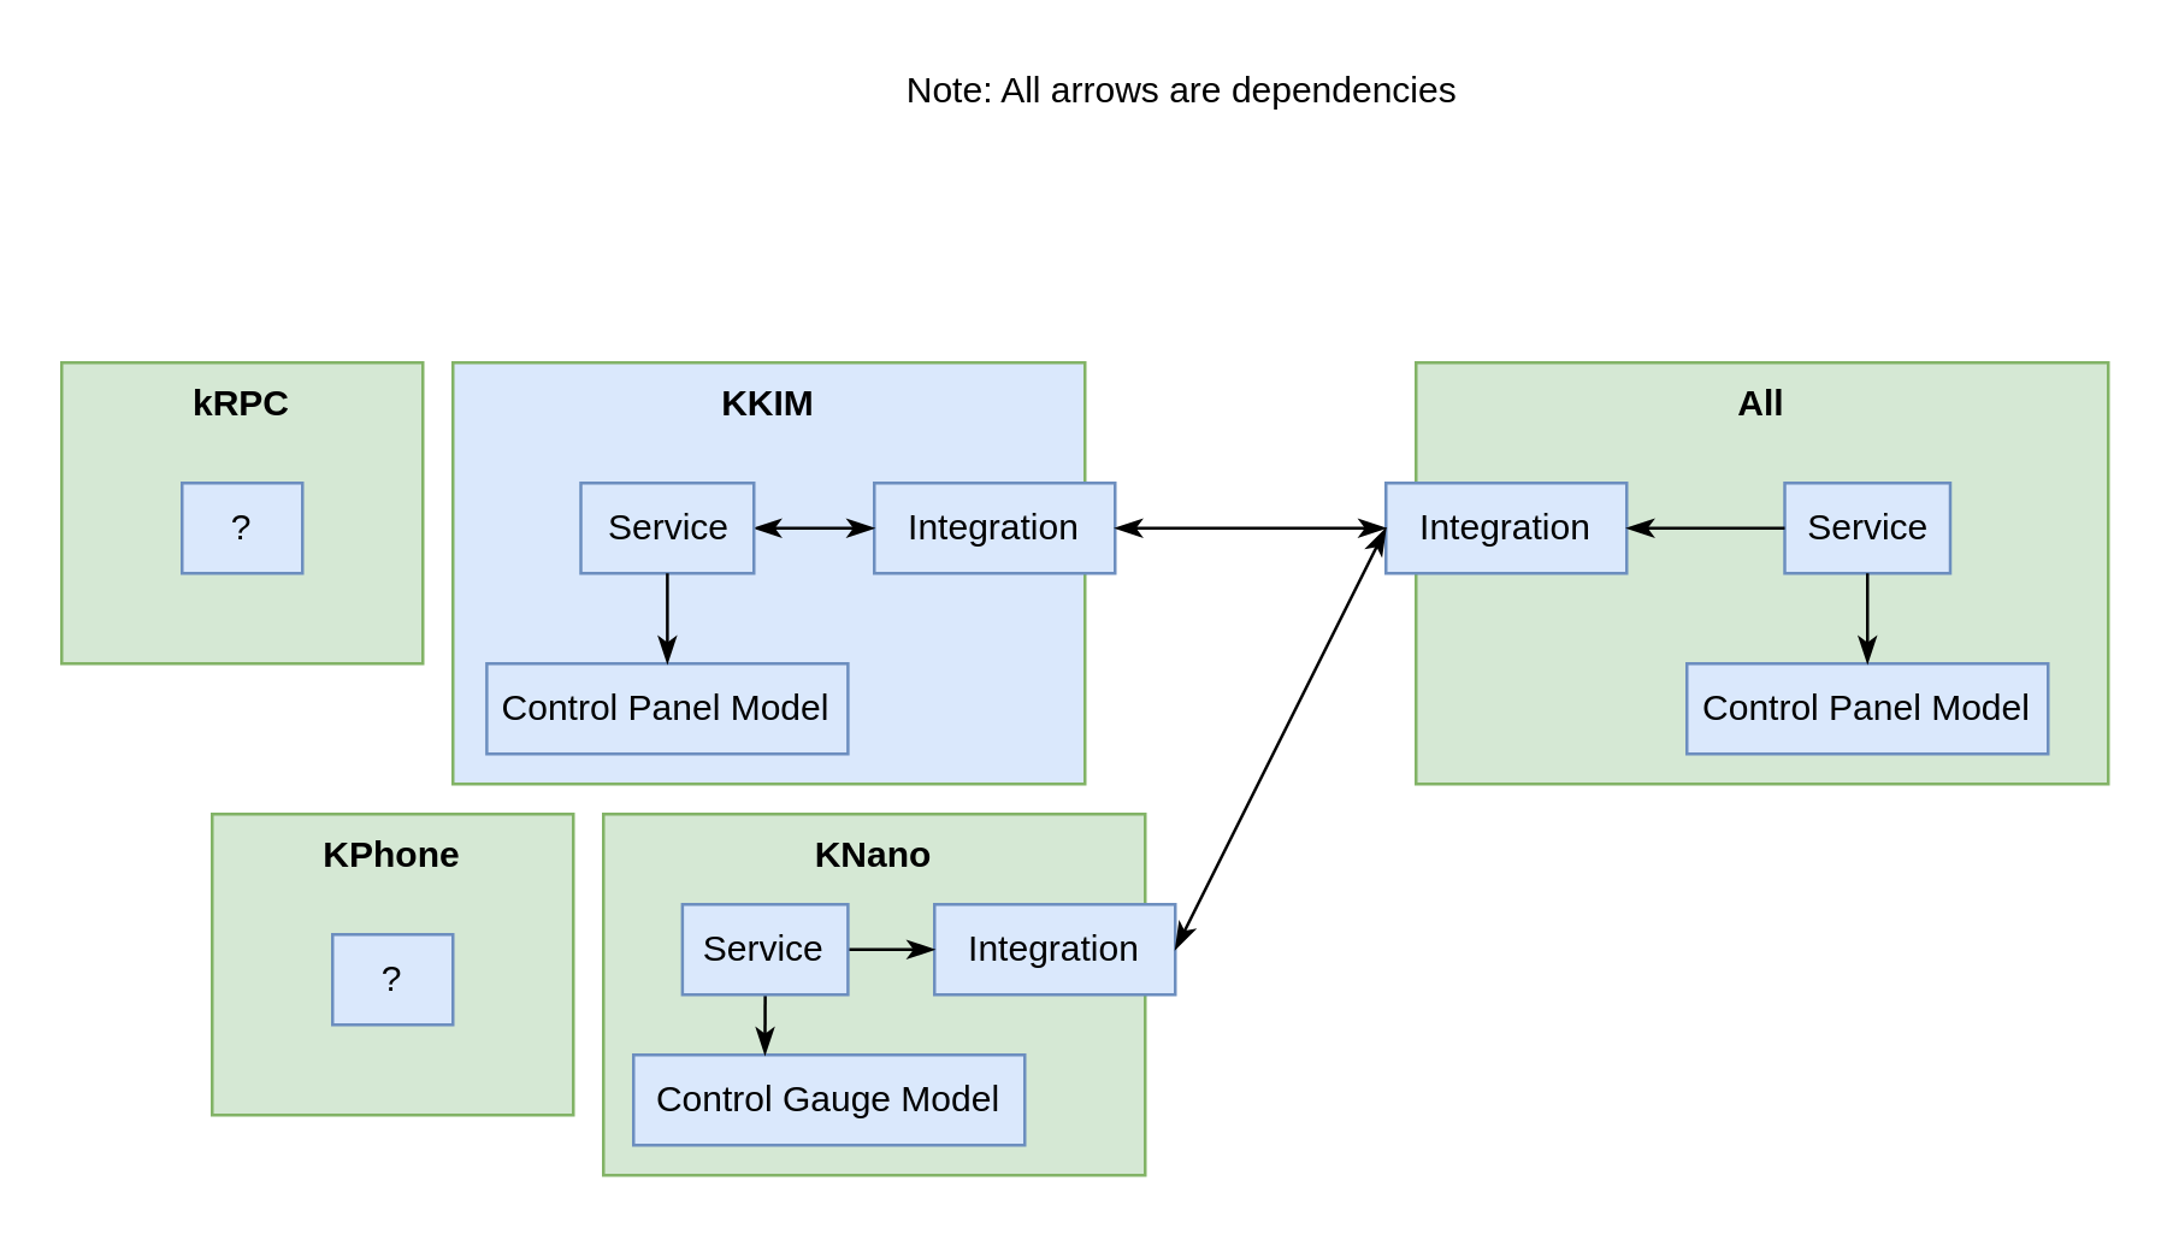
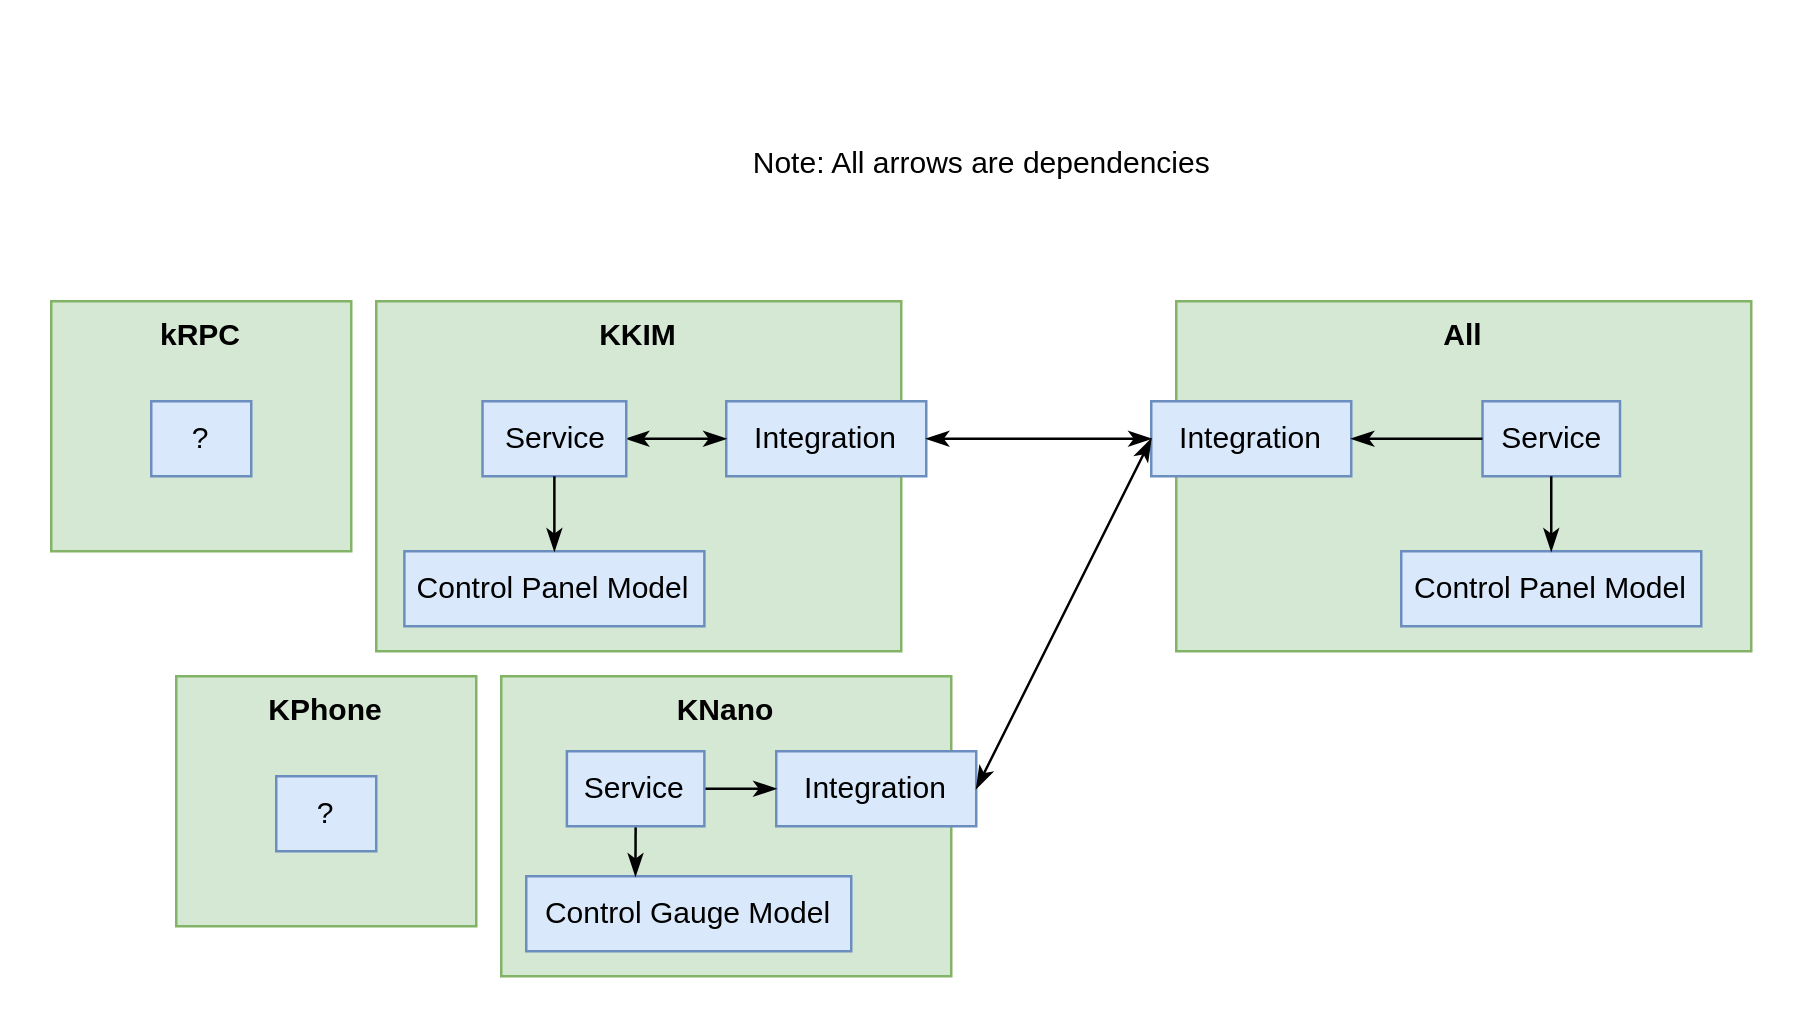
  <mxCell id="0" />
  <mxCell id="1" style="" parent="0" />
- <mxCell id="2" value="Note: All arrows are dependencies" style="text;html=1;strokeColor=none;fillColor=none;align=center;verticalAlign=middle;whiteSpace=wrap;rounded=0;" parent="1" vertex="1"><mxGeometry x="280" y="20" width="225" height="20" as="geometry" /></mxCell>
- <mxCell id="3" value="&lt;b&gt;KKIM&lt;/b&gt;" style="rounded=0;whiteSpace=wrap;html=1;verticalAlign=top;fillColor=#dae8fc;strokeColor=#82b366;" parent="1" vertex="1"><mxGeometry x="150" y="120" width="210" height="140" as="geometry" /></mxCell>
+ <mxCell id="2" value="Note: All arrows are dependencies" style="text;html=1;strokeColor=none;fillColor=none;align=center;verticalAlign=middle;whiteSpace=wrap;rounded=0;" parent="1" vertex="1"><mxGeometry x="280" y="55" width="225" height="20" as="geometry" /></mxCell>
+ <mxCell id="3" value="&lt;b&gt;KKIM&lt;/b&gt;" style="rounded=0;whiteSpace=wrap;html=1;verticalAlign=top;fillColor=#d5e8d4;strokeColor=#82b366;" parent="1" vertex="1"><mxGeometry x="150" y="120" width="210" height="140" as="geometry" /></mxCell>
  <mxCell id="4" value="&lt;b&gt;KPhone&lt;/b&gt;" style="rounded=0;whiteSpace=wrap;html=1;verticalAlign=top;fillColor=#d5e8d4;strokeColor=#82b366;" parent="1" vertex="1"><mxGeometry x="70" y="270" width="120" height="100" as="geometry" /></mxCell>
  <mxCell id="5" value="&lt;b&gt;All&lt;/b&gt;" style="rounded=0;whiteSpace=wrap;html=1;verticalAlign=top;fillColor=#d5e8d4;strokeColor=#82b366;" parent="1" vertex="1"><mxGeometry x="470" y="120" width="230" height="140" as="geometry" /></mxCell>
  <mxCell id="6" value="&lt;b&gt;KNano&lt;/b&gt;" style="rounded=0;whiteSpace=wrap;html=1;verticalAlign=top;fillColor=#d5e8d4;strokeColor=#82b366;" parent="1" vertex="1"><mxGeometry x="200" y="270" width="180" height="120" as="geometry" /></mxCell>
  <mxCell id="7" value="&lt;b&gt;kRPC&lt;/b&gt;" style="rounded=0;whiteSpace=wrap;html=1;verticalAlign=top;fillColor=#d5e8d4;strokeColor=#82b366;" parent="1" vertex="1"><mxGeometry x="20" y="120" width="120" height="100" as="geometry" /></mxCell>
  <mxCell id="8" value="Main" style="" parent="0" />
  <mxCell id="9" value="&lt;div&gt;&lt;span&gt;Control Panel Model&lt;/span&gt;&lt;/div&gt;" style="rounded=0;whiteSpace=wrap;html=1;verticalAlign=middle;fillColor=#dae8fc;strokeColor=#6c8ebf;align=center;" parent="8" vertex="1"><mxGeometry x="560" y="220" width="120" height="30" as="geometry" /></mxCell>
  <mxCell id="10" value="&lt;div&gt;&lt;span&gt;Service&lt;/span&gt;&lt;/div&gt;" style="rounded=0;whiteSpace=wrap;html=1;verticalAlign=middle;fillColor=#dae8fc;strokeColor=#6c8ebf;align=center;" parent="8" vertex="1"><mxGeometry x="592.5" y="160" width="55" height="30" as="geometry" /></mxCell>
  <mxCell id="11" value="&lt;div&gt;&lt;span&gt;Integration&lt;/span&gt;&lt;/div&gt;" style="rounded=0;whiteSpace=wrap;html=1;verticalAlign=middle;fillColor=#dae8fc;strokeColor=#6c8ebf;align=center;" parent="8" vertex="1"><mxGeometry x="460" y="160" width="80" height="30" as="geometry" /></mxCell>
  <mxCell id="12" value="" style="endArrow=none;html=1;exitX=1;exitY=0.5;exitDx=0;exitDy=0;endFill=0;startArrow=classicThin;startFill=1;" parent="8" source="11" target="10" edge="1"><mxGeometry width="50" height="50" relative="1" as="geometry"><mxPoint x="450" y="160" as="sourcePoint" /><mxPoint x="500" y="110" as="targetPoint" /></mxGeometry></mxCell>
  <mxCell id="13" value="" style="endArrow=none;html=1;exitX=0.5;exitY=0;exitDx=0;exitDy=0;endFill=0;startArrow=classicThin;startFill=1;entryX=0.5;entryY=1;entryDx=0;entryDy=0;" parent="8" source="9" target="10" edge="1"><mxGeometry width="50" height="50" relative="1" as="geometry"><mxPoint x="555" y="185" as="sourcePoint" /><mxPoint x="602.5" y="185" as="targetPoint" /></mxGeometry></mxCell>
  <mxCell id="14" value="&lt;div&gt;&lt;span&gt;Integration&lt;/span&gt;&lt;/div&gt;" style="rounded=0;whiteSpace=wrap;html=1;verticalAlign=middle;fillColor=#dae8fc;strokeColor=#6c8ebf;align=center;" parent="8" vertex="1"><mxGeometry x="290" y="160" width="80" height="30" as="geometry" /></mxCell>
  <mxCell id="15" value="" style="endArrow=classicThin;html=1;exitX=1;exitY=0.5;exitDx=0;exitDy=0;endFill=1;startArrow=classicThin;startFill=1;entryX=0;entryY=0.5;entryDx=0;entryDy=0;" parent="8" source="14" target="11" edge="1"><mxGeometry width="50" height="50" relative="1" as="geometry"><mxPoint x="550" y="185" as="sourcePoint" /><mxPoint x="602.5" y="185" as="targetPoint" /></mxGeometry></mxCell>
  <mxCell id="16" value="&lt;div&gt;&lt;span&gt;Integration&lt;/span&gt;&lt;/div&gt;" style="rounded=0;whiteSpace=wrap;html=1;verticalAlign=middle;fillColor=#dae8fc;strokeColor=#6c8ebf;align=center;" parent="8" vertex="1"><mxGeometry x="310" y="300" width="80" height="30" as="geometry" /></mxCell>
  <mxCell id="17" value="" style="endArrow=classicThin;html=1;exitX=0;exitY=0.5;exitDx=0;exitDy=0;endFill=1;startArrow=classicThin;startFill=1;entryX=1;entryY=0.5;entryDx=0;entryDy=0;" parent="8" source="11" target="16" edge="1"><mxGeometry width="50" height="50" relative="1" as="geometry"><mxPoint x="550" y="185" as="sourcePoint" /><mxPoint x="602.5" y="185" as="targetPoint" /></mxGeometry></mxCell>
  <mxCell id="18" value="&lt;div&gt;&lt;span&gt;Control Panel Model&lt;/span&gt;&lt;/div&gt;" style="rounded=0;whiteSpace=wrap;html=1;verticalAlign=middle;fillColor=#dae8fc;strokeColor=#6c8ebf;align=center;" parent="8" vertex="1"><mxGeometry x="161.25" y="220" width="120" height="30" as="geometry" /></mxCell>
  <mxCell id="19" value="" style="edgeStyle=orthogonalEdgeStyle;rounded=0;orthogonalLoop=1;jettySize=auto;html=1;startArrow=classicThin;startFill=1;endArrow=classicThin;endFill=1;strokeColor=#000000;" parent="8" source="20" target="14" edge="1"><mxGeometry relative="1" as="geometry" /></mxCell>
  <mxCell id="20" value="&lt;div&gt;&lt;span&gt;Service&lt;/span&gt;&lt;/div&gt;" style="rounded=0;whiteSpace=wrap;html=1;verticalAlign=middle;fillColor=#dae8fc;strokeColor=#6c8ebf;align=center;" parent="8" vertex="1"><mxGeometry x="192.5" y="160" width="57.5" height="30" as="geometry" /></mxCell>
  <mxCell id="21" value="" style="endArrow=none;html=1;exitX=0.5;exitY=0;exitDx=0;exitDy=0;endFill=0;startArrow=classicThin;startFill=1;entryX=0.5;entryY=1;entryDx=0;entryDy=0;" parent="8" source="18" target="20" edge="1"><mxGeometry width="50" height="50" relative="1" as="geometry"><mxPoint x="550" y="185" as="sourcePoint" /><mxPoint x="602.5" y="185" as="targetPoint" /></mxGeometry></mxCell>
  <mxCell id="22" value="&lt;div&gt;&lt;span&gt;?&lt;/span&gt;&lt;/div&gt;" style="rounded=0;whiteSpace=wrap;html=1;verticalAlign=middle;fillColor=#dae8fc;strokeColor=#6c8ebf;align=center;" parent="8" vertex="1"><mxGeometry x="110" y="310" width="40" height="30" as="geometry" /></mxCell>
  <mxCell id="23" value="&lt;div&gt;&lt;span&gt;Control Gauge Model&lt;/span&gt;&lt;/div&gt;" style="rounded=0;whiteSpace=wrap;html=1;verticalAlign=middle;fillColor=#dae8fc;strokeColor=#6c8ebf;align=center;" parent="8" vertex="1"><mxGeometry x="210" y="350" width="130" height="30" as="geometry" /></mxCell>
  <mxCell id="24" value="" style="edgeStyle=orthogonalEdgeStyle;rounded=0;orthogonalLoop=1;jettySize=auto;html=1;startArrow=none;startFill=0;endArrow=classicThin;endFill=1;strokeColor=#000000;" parent="8" source="26" target="16" edge="1"><mxGeometry relative="1" as="geometry" /></mxCell>
  <mxCell id="25" style="edgeStyle=orthogonalEdgeStyle;rounded=0;orthogonalLoop=1;jettySize=auto;html=1;exitX=0.5;exitY=1;exitDx=0;exitDy=0;entryX=0.336;entryY=0;entryDx=0;entryDy=0;entryPerimeter=0;startArrow=none;startFill=0;endArrow=classicThin;endFill=1;strokeColor=#000000;" parent="8" source="26" target="23" edge="1"><mxGeometry relative="1" as="geometry" /></mxCell>
  <mxCell id="26" value="&lt;div&gt;&lt;span&gt;Service&lt;/span&gt;&lt;/div&gt;" style="rounded=0;whiteSpace=wrap;html=1;verticalAlign=middle;fillColor=#dae8fc;strokeColor=#6c8ebf;align=center;" parent="8" vertex="1"><mxGeometry x="226.25" y="300" width="55" height="30" as="geometry" /></mxCell>
  <mxCell id="27" value="&lt;div&gt;&lt;span&gt;?&lt;/span&gt;&lt;/div&gt;" style="rounded=0;whiteSpace=wrap;html=1;verticalAlign=middle;fillColor=#dae8fc;strokeColor=#6c8ebf;align=center;" parent="8" vertex="1"><mxGeometry x="60" y="160" width="40" height="30" as="geometry" /></mxCell>
